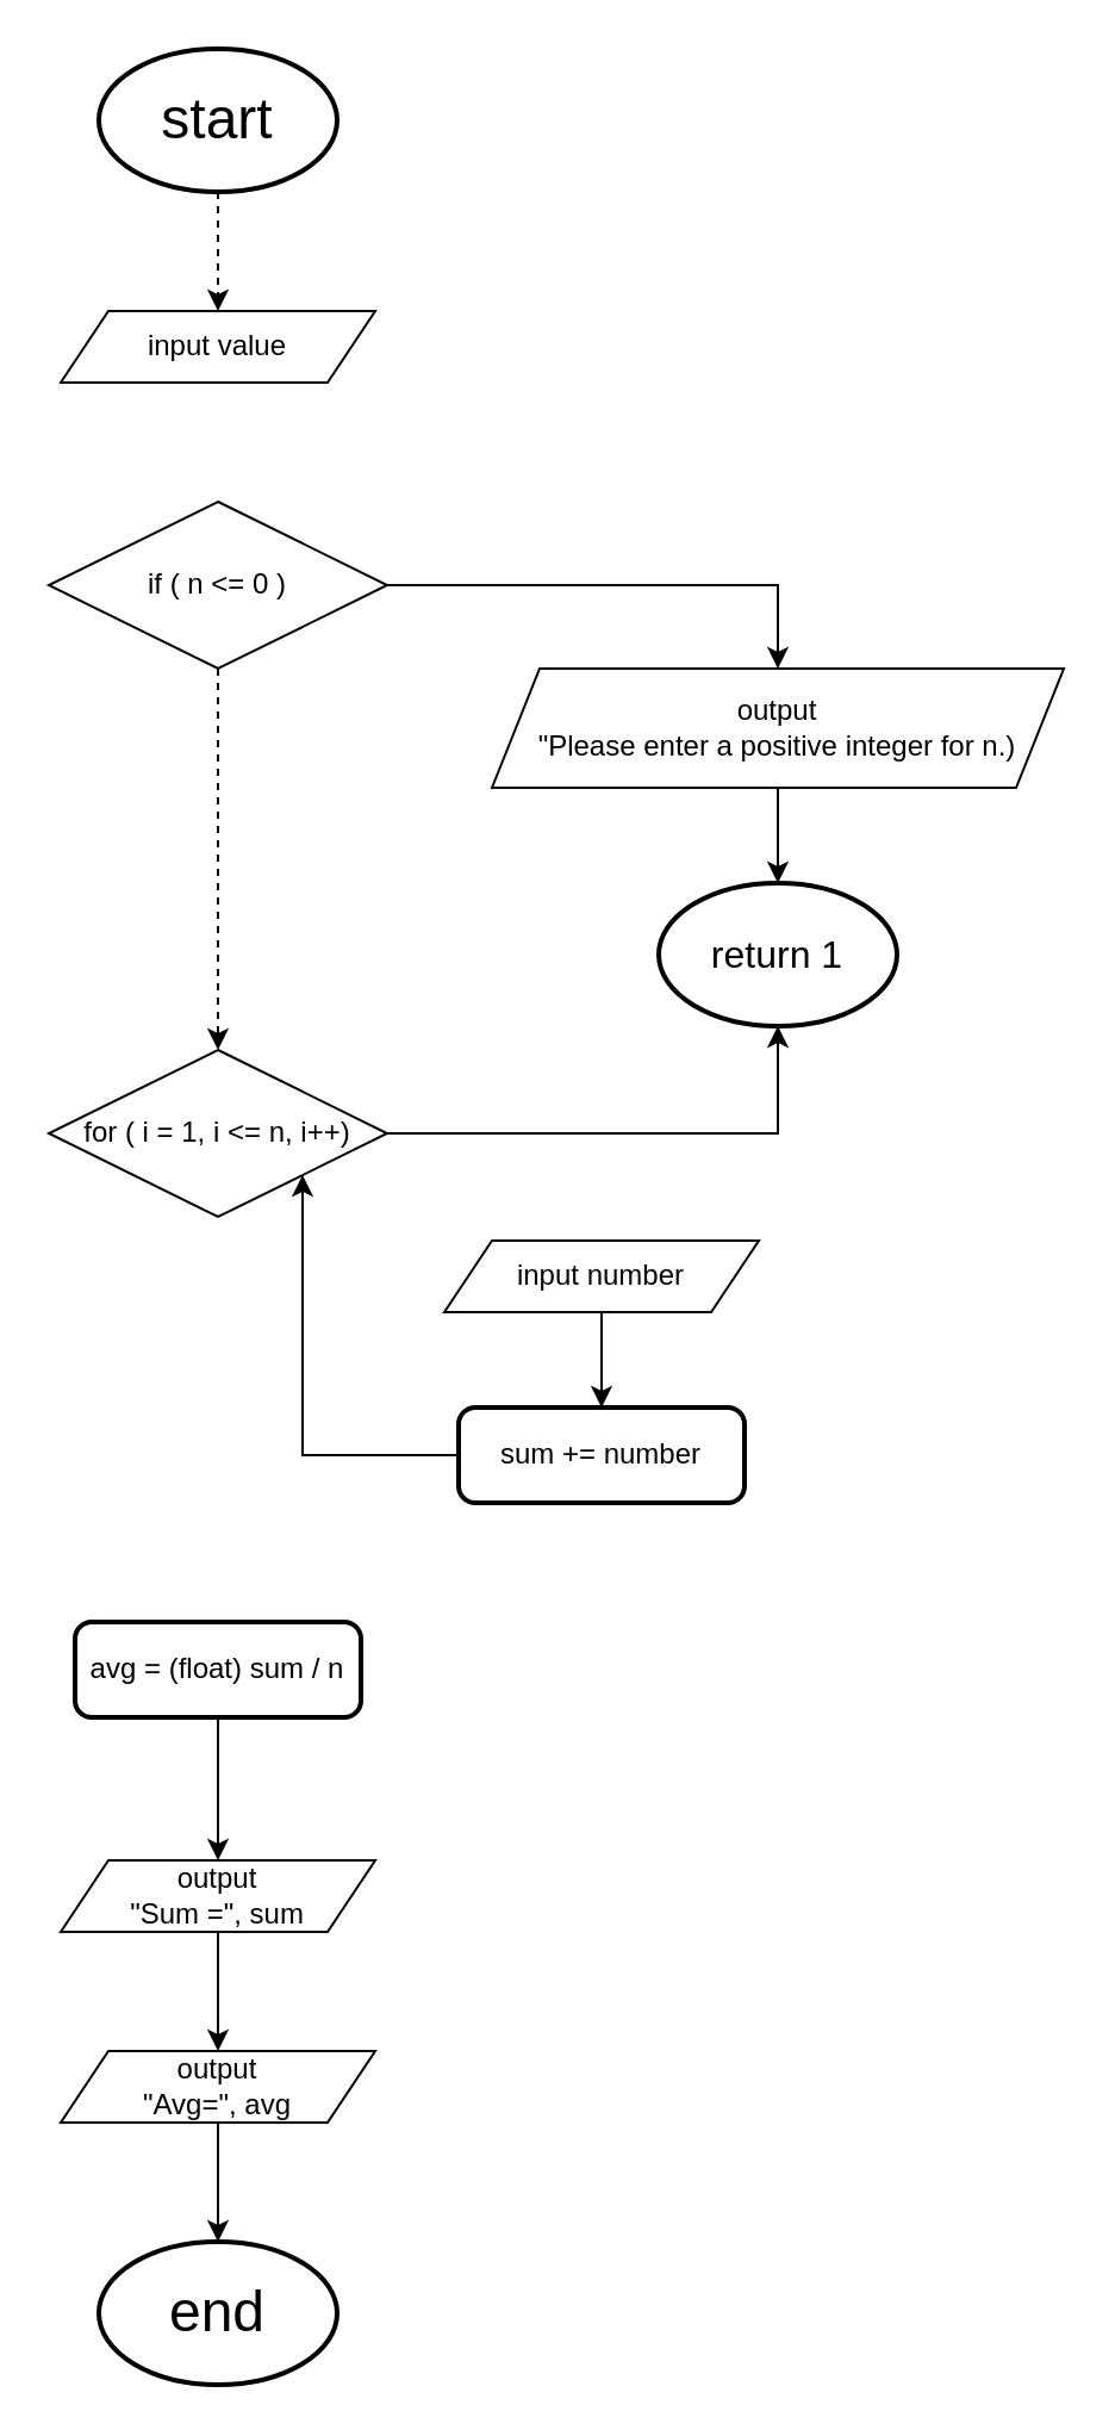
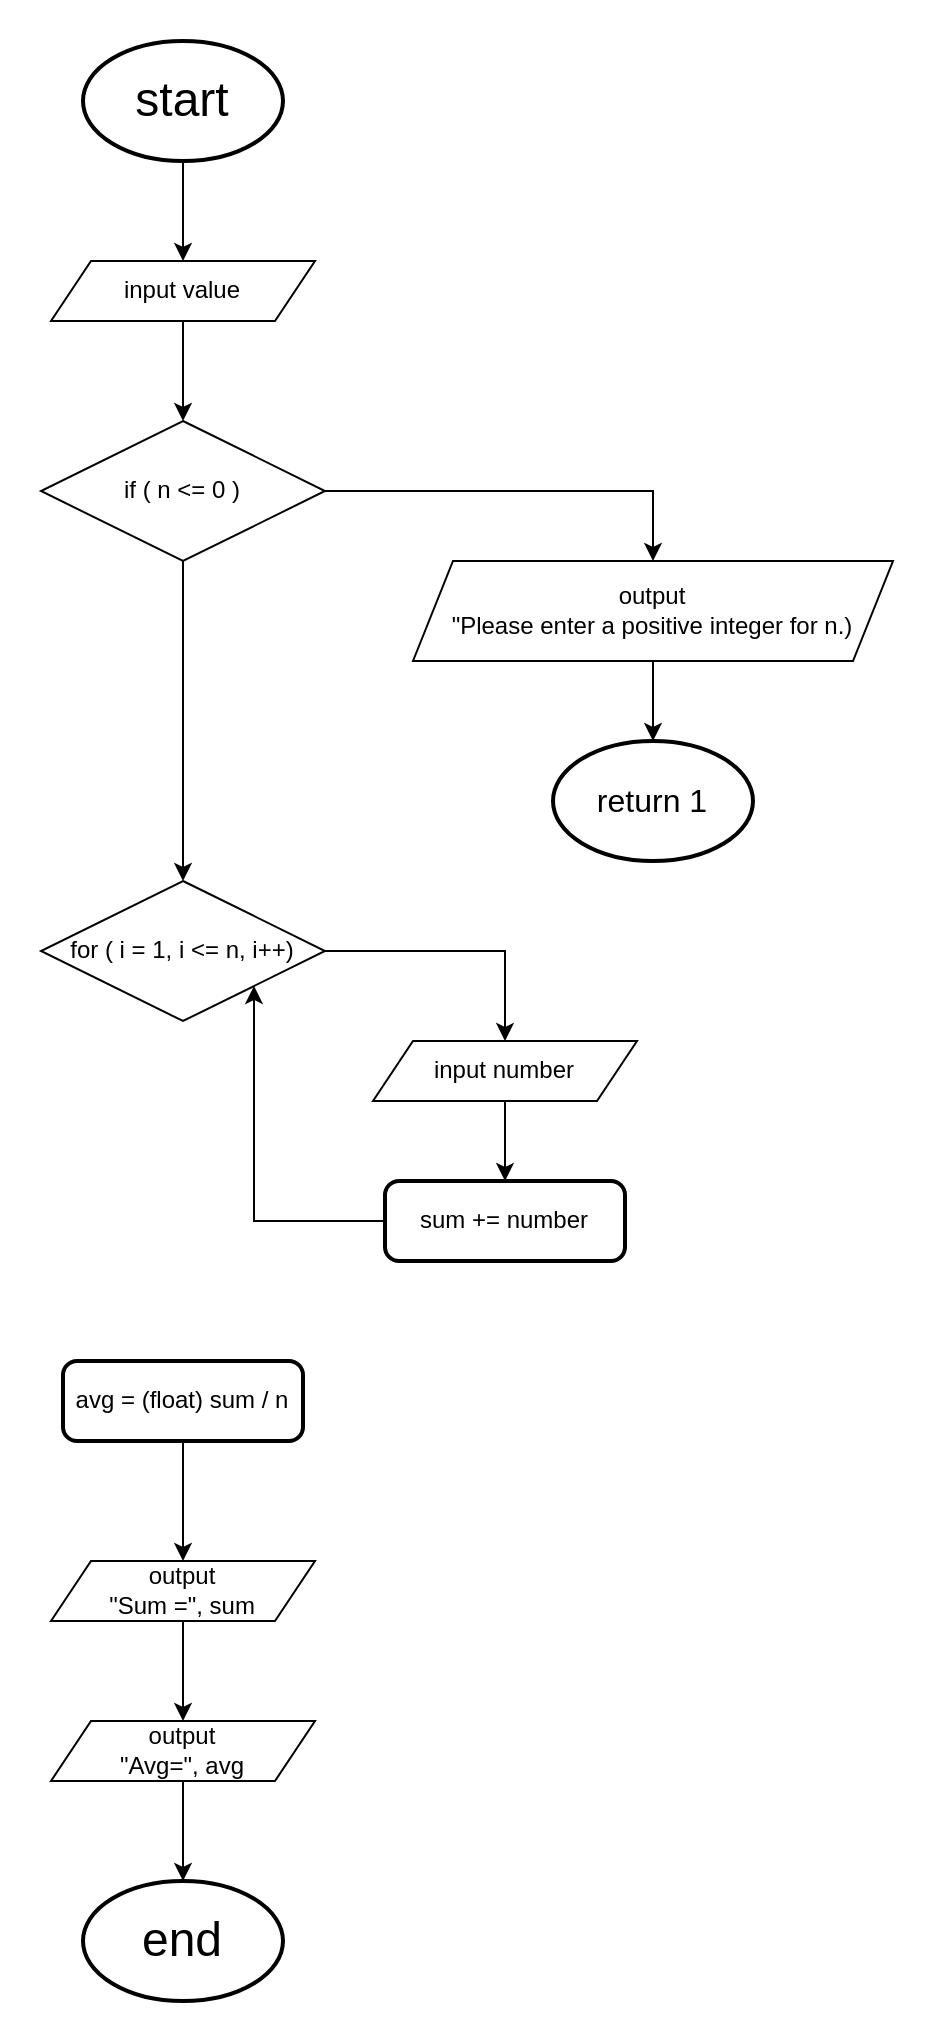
  <mxCell id="0" />
  <mxCell id="1" parent="0" />
- <mxCell id="2" style="edgeStyle=orthogonalEdgeStyle;rounded=0;orthogonalLoop=1;jettySize=auto;html=1;entryX=0.5;entryY=0;entryDx=0;entryDy=0;dashed=1;" edge="1" parent="1" source="3" target="8"><mxGeometry relative="1" as="geometry" /></mxCell>
+ <mxCell id="2" style="edgeStyle=orthogonalEdgeStyle;rounded=0;orthogonalLoop=1;jettySize=auto;html=1;entryX=0.5;entryY=0;entryDx=0;entryDy=0;" edge="1" parent="1" source="3" target="8"><mxGeometry relative="1" as="geometry" /></mxCell>
  <mxCell id="3" value="&lt;font style=&quot;font-size: 24px;&quot;&gt;start&lt;/font&gt;" style="strokeWidth=2;html=1;shape=mxgraph.flowchart.start_1;whiteSpace=wrap;" vertex="1" parent="1"><mxGeometry x="41" y="20" width="100" height="60" as="geometry" /></mxCell>
  <mxCell id="4" style="edgeStyle=orthogonalEdgeStyle;rounded=0;orthogonalLoop=1;jettySize=auto;html=1;entryX=0.5;entryY=0;entryDx=0;entryDy=0;" edge="1" parent="1" source="6" target="12"><mxGeometry relative="1" as="geometry" /></mxCell>
- <mxCell id="5" style="edgeStyle=orthogonalEdgeStyle;rounded=0;orthogonalLoop=1;jettySize=auto;html=1;entryX=0.5;entryY=0;entryDx=0;entryDy=0;dashed=1;" edge="1" parent="1" source="6" target="15"><mxGeometry relative="1" as="geometry" /></mxCell>
+ <mxCell id="5" style="edgeStyle=orthogonalEdgeStyle;rounded=0;orthogonalLoop=1;jettySize=auto;html=1;entryX=0.5;entryY=0;entryDx=0;entryDy=0;" edge="1" parent="1" source="6" target="15"><mxGeometry relative="1" as="geometry" /></mxCell>
  <mxCell id="6" value="if ( n &amp;lt;= 0 )" style="rhombus;whiteSpace=wrap;html=1;" vertex="1" parent="1"><mxGeometry x="20" y="210" width="142" height="70" as="geometry" /></mxCell>
+ <mxCell id="7" style="edgeStyle=orthogonalEdgeStyle;rounded=0;orthogonalLoop=1;jettySize=auto;html=1;entryX=0.5;entryY=0;entryDx=0;entryDy=0;" edge="1" parent="1" source="8" target="6"><mxGeometry relative="1" as="geometry" /></mxCell>
  <mxCell id="8" value="input value" style="shape=parallelogram;perimeter=parallelogramPerimeter;whiteSpace=wrap;html=1;fixedSize=1;" vertex="1" parent="1"><mxGeometry x="25" y="130" width="132" height="30" as="geometry" /></mxCell>
  <mxCell id="9" style="edgeStyle=orthogonalEdgeStyle;rounded=0;orthogonalLoop=1;jettySize=auto;html=1;entryX=1;entryY=1;entryDx=0;entryDy=0;" edge="1" parent="1" source="10" target="15"><mxGeometry relative="1" as="geometry" /></mxCell>
  <mxCell id="10" value="sum += number" style="rounded=1;whiteSpace=wrap;html=1;absoluteArcSize=1;arcSize=14;strokeWidth=2;" vertex="1" parent="1"><mxGeometry x="192" y="590" width="120" height="40" as="geometry" /></mxCell>
  <mxCell id="11" value="&lt;font style=&quot;font-size: 24px;&quot;&gt;end&lt;/font&gt;" style="strokeWidth=2;html=1;shape=mxgraph.flowchart.start_1;whiteSpace=wrap;" vertex="1" parent="1"><mxGeometry x="41" y="940" width="100" height="60" as="geometry" /></mxCell>
  <mxCell id="12" value="output&lt;div&gt;&quot;Please enter a positive integer for n.)&lt;/div&gt;" style="shape=parallelogram;perimeter=parallelogramPerimeter;whiteSpace=wrap;html=1;fixedSize=1;" vertex="1" parent="1"><mxGeometry x="206" y="280" width="240" height="50" as="geometry" /></mxCell>
  <mxCell id="13" value="&lt;font style=&quot;font-size: 16px;&quot;&gt;return 1&lt;/font&gt;" style="strokeWidth=2;html=1;shape=mxgraph.flowchart.start_1;whiteSpace=wrap;" vertex="1" parent="1"><mxGeometry x="276" y="370" width="100" height="60" as="geometry" /></mxCell>
- <mxCell id="14" style="edgeStyle=orthogonalEdgeStyle;rounded=0;orthogonalLoop=1;jettySize=auto;html=1;" edge="1" parent="1" source="15" target="13"><mxGeometry relative="1" as="geometry" /></mxCell>
+ <mxCell id="14" style="edgeStyle=orthogonalEdgeStyle;rounded=0;orthogonalLoop=1;jettySize=auto;html=1;entryX=0.5;entryY=0;entryDx=0;entryDy=0;" edge="1" parent="1" source="15" target="17"><mxGeometry relative="1" as="geometry" /></mxCell>
  <mxCell id="15" value="for ( i = 1, i &amp;lt;= n, i++)" style="rhombus;whiteSpace=wrap;html=1;" vertex="1" parent="1"><mxGeometry x="20" y="440" width="142" height="70" as="geometry" /></mxCell>
  <mxCell id="16" style="edgeStyle=orthogonalEdgeStyle;rounded=0;orthogonalLoop=1;jettySize=auto;html=1;entryX=0.5;entryY=0;entryDx=0;entryDy=0;" edge="1" parent="1" source="17" target="10"><mxGeometry relative="1" as="geometry" /></mxCell>
  <mxCell id="17" value="input number" style="shape=parallelogram;perimeter=parallelogramPerimeter;whiteSpace=wrap;html=1;fixedSize=1;" vertex="1" parent="1"><mxGeometry x="186" y="520" width="132" height="30" as="geometry" /></mxCell>
  <mxCell id="18" style="edgeStyle=orthogonalEdgeStyle;rounded=0;orthogonalLoop=1;jettySize=auto;html=1;" edge="1" parent="1" source="19" target="20"><mxGeometry relative="1" as="geometry" /></mxCell>
  <mxCell id="19" value="avg = (float) sum / n" style="rounded=1;whiteSpace=wrap;html=1;absoluteArcSize=1;arcSize=14;strokeWidth=2;" vertex="1" parent="1"><mxGeometry x="31" y="680" width="120" height="40" as="geometry" /></mxCell>
  <mxCell id="20" value="output&lt;div&gt;&quot;Sum =&quot;, sum&lt;/div&gt;" style="shape=parallelogram;perimeter=parallelogramPerimeter;whiteSpace=wrap;html=1;fixedSize=1;" vertex="1" parent="1"><mxGeometry x="25" y="780" width="132" height="30" as="geometry" /></mxCell>
  <mxCell id="21" value="output&lt;div&gt;&quot;Avg=&quot;, avg&lt;/div&gt;" style="shape=parallelogram;perimeter=parallelogramPerimeter;whiteSpace=wrap;html=1;fixedSize=1;" vertex="1" parent="1"><mxGeometry x="25" y="860" width="132" height="30" as="geometry" /></mxCell>
  <mxCell id="22" style="edgeStyle=orthogonalEdgeStyle;rounded=0;orthogonalLoop=1;jettySize=auto;html=1;entryX=0.5;entryY=0;entryDx=0;entryDy=0;entryPerimeter=0;" edge="1" parent="1" source="12" target="13"><mxGeometry relative="1" as="geometry" /></mxCell>
  <mxCell id="23" style="edgeStyle=orthogonalEdgeStyle;rounded=0;orthogonalLoop=1;jettySize=auto;html=1;entryX=0.5;entryY=0;entryDx=0;entryDy=0;" edge="1" parent="1" source="20" target="21"><mxGeometry relative="1" as="geometry" /></mxCell>
  <mxCell id="24" style="edgeStyle=orthogonalEdgeStyle;rounded=0;orthogonalLoop=1;jettySize=auto;html=1;exitX=0.5;exitY=1;exitDx=0;exitDy=0;entryX=0.5;entryY=0;entryDx=0;entryDy=0;entryPerimeter=0;" edge="1" parent="1" source="21" target="11"><mxGeometry relative="1" as="geometry" /></mxCell>
